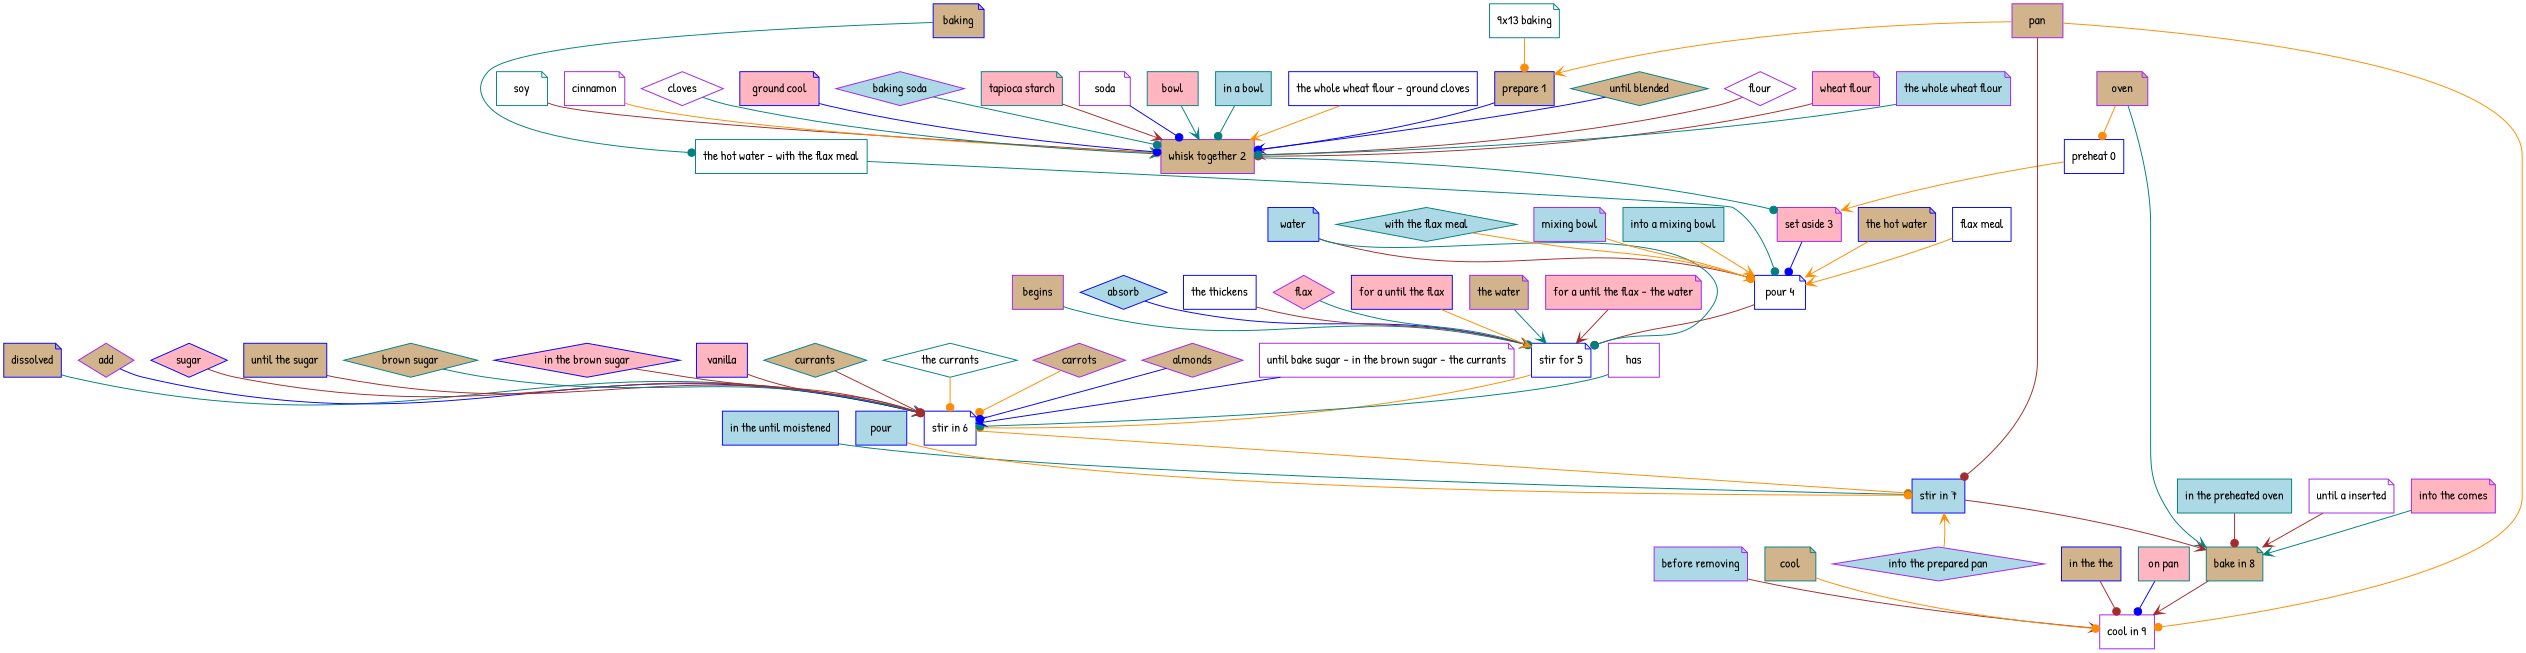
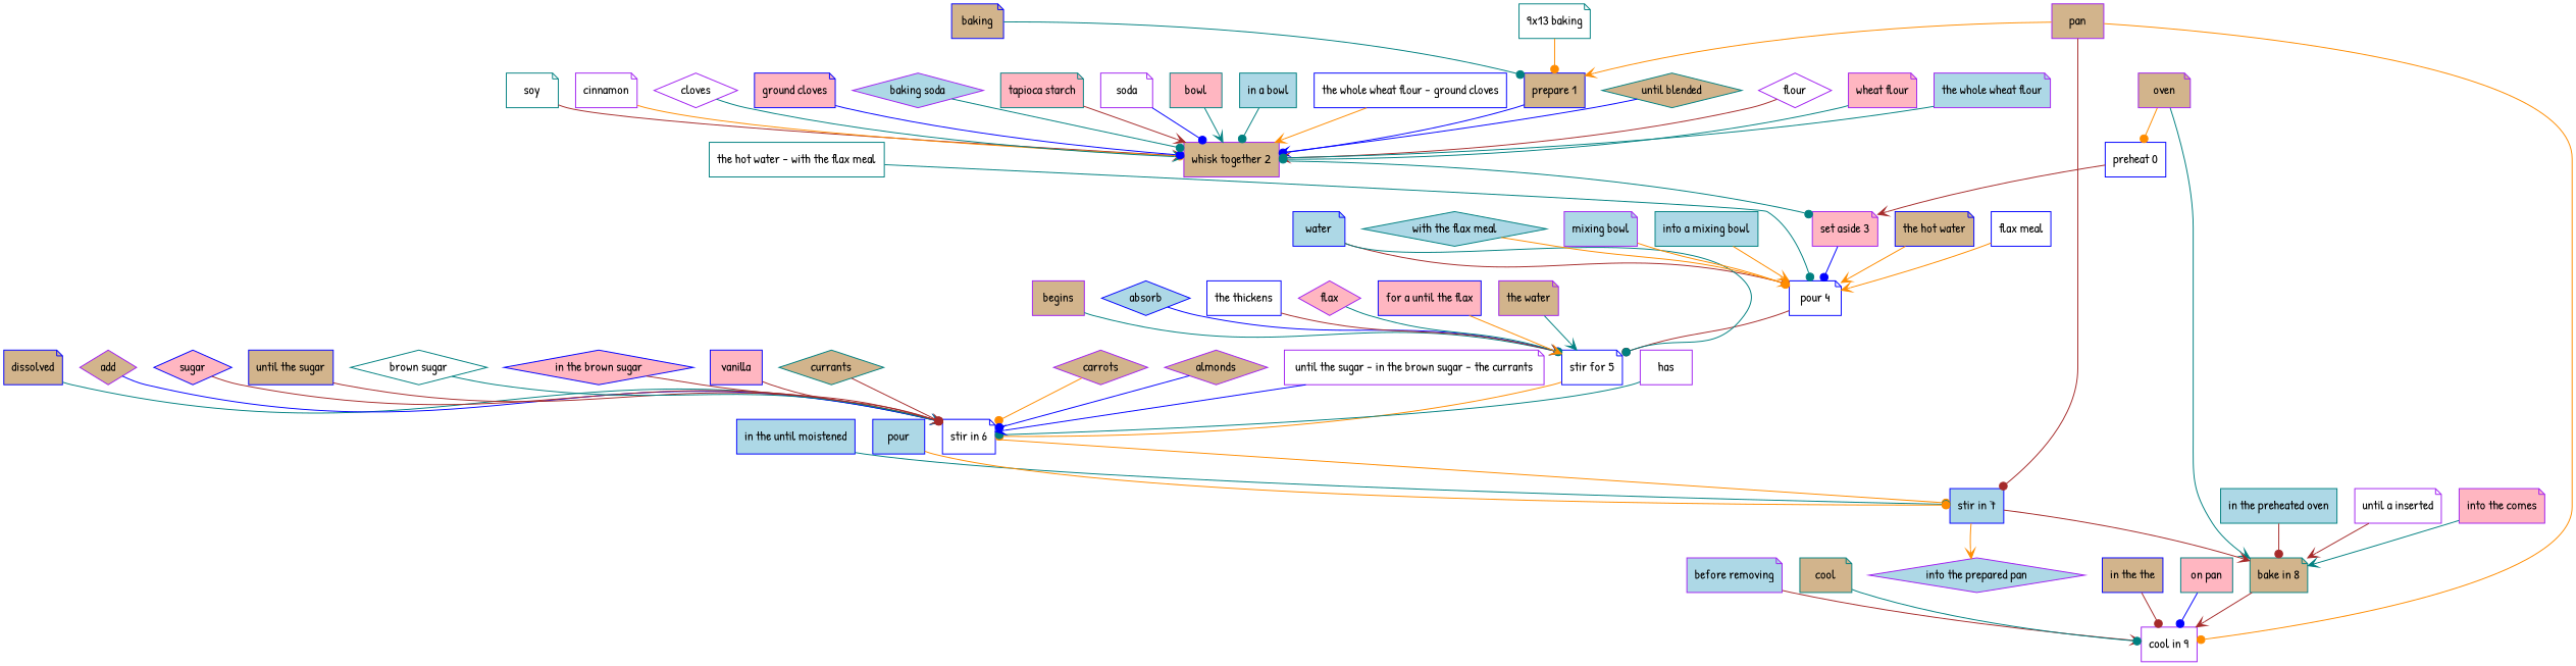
  digraph {
    fontname="Patrick Hand"
    node [color=purple fillcolor=white fontname="Patrick Hand" shape=note style=filled]
    edge [arrowhead=dot color=brown fontname="Patrick Hand"]
    "preheat 0" [color=blue shape=box]
    "set aside 3" [fillcolor=lightpink]
    "pour 4" [color=blue]
    oven [fillcolor=tan]
    "bake in 8" [color=teal fillcolor=tan]
    "cool in 9" [shape=box]
    "prepare 1" [color=blue fillcolor=tan shape=box]
    "whisk together 2" [fillcolor=tan shape=box]
    baking [color=blue fillcolor=tan]
    "9x13 baking" [color=teal]
    pan [fillcolor=tan shape=box]
    "stir in 7" [color=blue fillcolor=lightblue shape=box]
    "until blended" [color=teal fillcolor=tan shape=diamond]
    flour [shape=diamond]
    "wheat flour" [fillcolor=lightpink]
    "the whole wheat flour" [fillcolor=lightblue]
    soy [color=teal]
    cinnamon
    cloves [shape=diamond]
-   "ground cloves" [color=blue fillcolor=lightpink label="ground cool"]
+   "ground cloves" [color=blue fillcolor=lightpink]
    "baking soda" [fillcolor=lightblue shape=diamond]
    "tapioca starch" [color=teal fillcolor=lightpink]
    n23 [label=soda]
    bowl [color=teal fillcolor=lightpink shape=box]
    "in a bowl" [color=teal fillcolor=lightblue shape=box]
    "the whole wheat flour - ground cloves" [color=blue shape=box]
    "stir for 5" [color=blue]
    "stir in 6" [color=blue]
    water [color=blue fillcolor=lightblue]
    "the hot water" [color=blue fillcolor=tan]
    "flax meal" [color=blue shape=box]
    "with the flax meal" [color=teal fillcolor=lightblue shape=diamond]
    "mixing bowl" [fillcolor=lightblue]
    "into a mixing bowl" [color=teal fillcolor=lightblue shape=box]
    "the hot water - with the flax meal" [color=teal shape=box]
    begins [fillcolor=tan shape=box]
    absorb [color=blue fillcolor=lightblue shape=diamond]
    "the thickens" [color=blue shape=box]
    flax [fillcolor=lightpink shape=diamond]
    "for a until the flax" [color=blue fillcolor=lightpink shape=box]
    "the water" [fillcolor=tan]
-   "for a until the flax - the water" [fillcolor=lightpink]
    has [shape=box]
    dissolved [color=blue fillcolor=tan]
    add [fillcolor=tan shape=diamond]
    sugar [color=blue fillcolor=lightpink shape=diamond]
    "until the sugar" [color=blue fillcolor=tan shape=box]
-   "brown sugar" [color=teal fillcolor=tan shape=diamond]
+   "brown sugar" [color=teal shape=diamond]
    "in the brown sugar" [color=blue fillcolor=lightpink shape=diamond]
    vanilla [color=blue fillcolor=lightpink shape=box]
    currants [color=teal fillcolor=tan shape=diamond]
-   "the currants" [color=teal shape=diamond]
    carrots [fillcolor=tan shape=diamond]
    almonds [fillcolor=tan shape=diamond]
-   "until the sugar - in the brown sugar - the currants" [label="until bake sugar - in the brown sugar - the currants"]
+   "until the sugar - in the brown sugar - the currants"
    "in the until moistened" [color=blue fillcolor=lightblue shape=box]
    pour [color=blue fillcolor=lightblue shape=box]
    "into the prepared pan" [fillcolor=lightblue shape=diamond]
    "until a inserted"
    "into the comes" [fillcolor=lightpink]
    "in the preheated oven" [color=teal fillcolor=lightblue shape=box]
    "before removing" [fillcolor=lightblue]
    cool [color=teal fillcolor=tan]
    n64 [color=blue fillcolor=tan label="in the the" shape=box]
    "on pan" [color=teal fillcolor=lightpink shape=box]
-   "preheat 0" -> "set aside 3" [arrowhead=vee color=darkorange]
+   "preheat 0" -> "set aside 3" [arrowhead=vee]
    "set aside 3" -> "pour 4" [color=blue]
    "pour 4" -> "stir for 5"
    oven -> "preheat 0" [color=darkorange]
    oven -> "bake in 8" [arrowhead=vee color=teal]
    "bake in 8" -> "cool in 9" [arrowhead=vee]
    "prepare 1" -> "whisk together 2" [color=blue]
    "whisk together 2" -> "set aside 3" [color=teal]
-   baking -> "the hot water - with the flax meal" [color=teal]
+   baking -> "prepare 1" [color=teal]
    "9x13 baking" -> "prepare 1" [color=darkorange]
    pan -> "cool in 9" [color=darkorange]
    pan -> "prepare 1" [arrowhead=vee color=darkorange]
    pan -> "stir in 7"
    "stir in 7" -> "bake in 8" [arrowhead=vee]
    "until blended" -> "whisk together 2" [arrowhead=vee color=blue]
    flour -> "whisk together 2" [arrowhead=vee]
-   "wheat flour" -> "whisk together 2"
+   "wheat flour" -> "whisk together 2" [color=teal]
    "the whole wheat flour" -> "whisk together 2" [color=teal]
    soy -> "whisk together 2" [arrowhead=vee]
    cinnamon -> "whisk together 2" [color=darkorange]
    cloves -> "whisk together 2" [arrowhead=vee color=teal]
    "ground cloves" -> "whisk together 2" [color=blue]
    "baking soda" -> "whisk together 2" [color=teal]
    "tapioca starch" -> "whisk together 2" [arrowhead=vee]
    n23 -> "whisk together 2" [color=blue]
    bowl -> "whisk together 2" [arrowhead=vee color=teal]
    "in a bowl" -> "whisk together 2" [color=teal]
    "the whole wheat flour - ground cloves" -> "whisk together 2" [arrowhead=vee color=darkorange]
    "stir for 5" -> "stir in 6" [color=darkorange]
    "stir in 6" -> "stir in 7" [color=darkorange]
    water -> "pour 4"
    water -> "stir for 5" [color=teal]
    "the hot water" -> "pour 4" [arrowhead=vee color=darkorange]
    "flax meal" -> "pour 4" [arrowhead=vee color=darkorange]
    "with the flax meal" -> "pour 4" [arrowhead=vee color=darkorange]
    "mixing bowl" -> "pour 4" [color=darkorange]
    "into a mixing bowl" -> "pour 4" [arrowhead=vee color=darkorange]
    "the hot water - with the flax meal" -> "pour 4" [color=teal]
    begins -> "stir for 5" [arrowhead=vee color=teal]
    absorb -> "stir for 5" [color=blue]
    "the thickens" -> "stir for 5" [arrowhead=vee]
    flax -> "stir for 5" [color=teal]
    "for a until the flax" -> "stir for 5" [arrowhead=vee color=darkorange]
    "the water" -> "stir for 5" [arrowhead=vee color=teal]
-   "for a until the flax - the water" -> "stir for 5" [arrowhead=vee]
    has -> "stir in 6" [color=teal]
    dissolved -> "stir in 6" [arrowhead=vee color=teal]
    add -> "stir in 6" [arrowhead=vee color=blue]
    sugar -> "stir in 6"
    "until the sugar" -> "stir in 6"
    "brown sugar" -> "stir in 6" [arrowhead=vee color=teal]
    "in the brown sugar" -> "stir in 6" [arrowhead=vee]
    vanilla -> "stir in 6"
    currants -> "stir in 6"
-   "the currants" -> "stir in 6" [color=darkorange]
    carrots -> "stir in 6" [color=darkorange]
    almonds -> "stir in 6" [color=blue]
    "until the sugar - in the brown sugar - the currants" -> "stir in 6" [arrowhead=vee color=blue]
    "in the until moistened" -> "stir in 7" [color=teal]
    pour -> "stir in 7" [color=darkorange]
-   "into the prepared pan" -> "stir in 7" [arrowhead=vee color=darkorange]
+   "stir in 7" -> "into the prepared pan" [arrowhead=vee color=darkorange]
    "until a inserted" -> "bake in 8" [arrowhead=vee]
    "into the comes" -> "bake in 8" [arrowhead=vee color=teal]
    "in the preheated oven" -> "bake in 8"
    "before removing" -> "cool in 9" [arrowhead=vee]
-   cool -> "cool in 9" [color=darkorange]
+   cool -> "cool in 9" [color=teal]
    n64 -> "cool in 9"
    "on pan" -> "cool in 9" [color=blue]
  }
